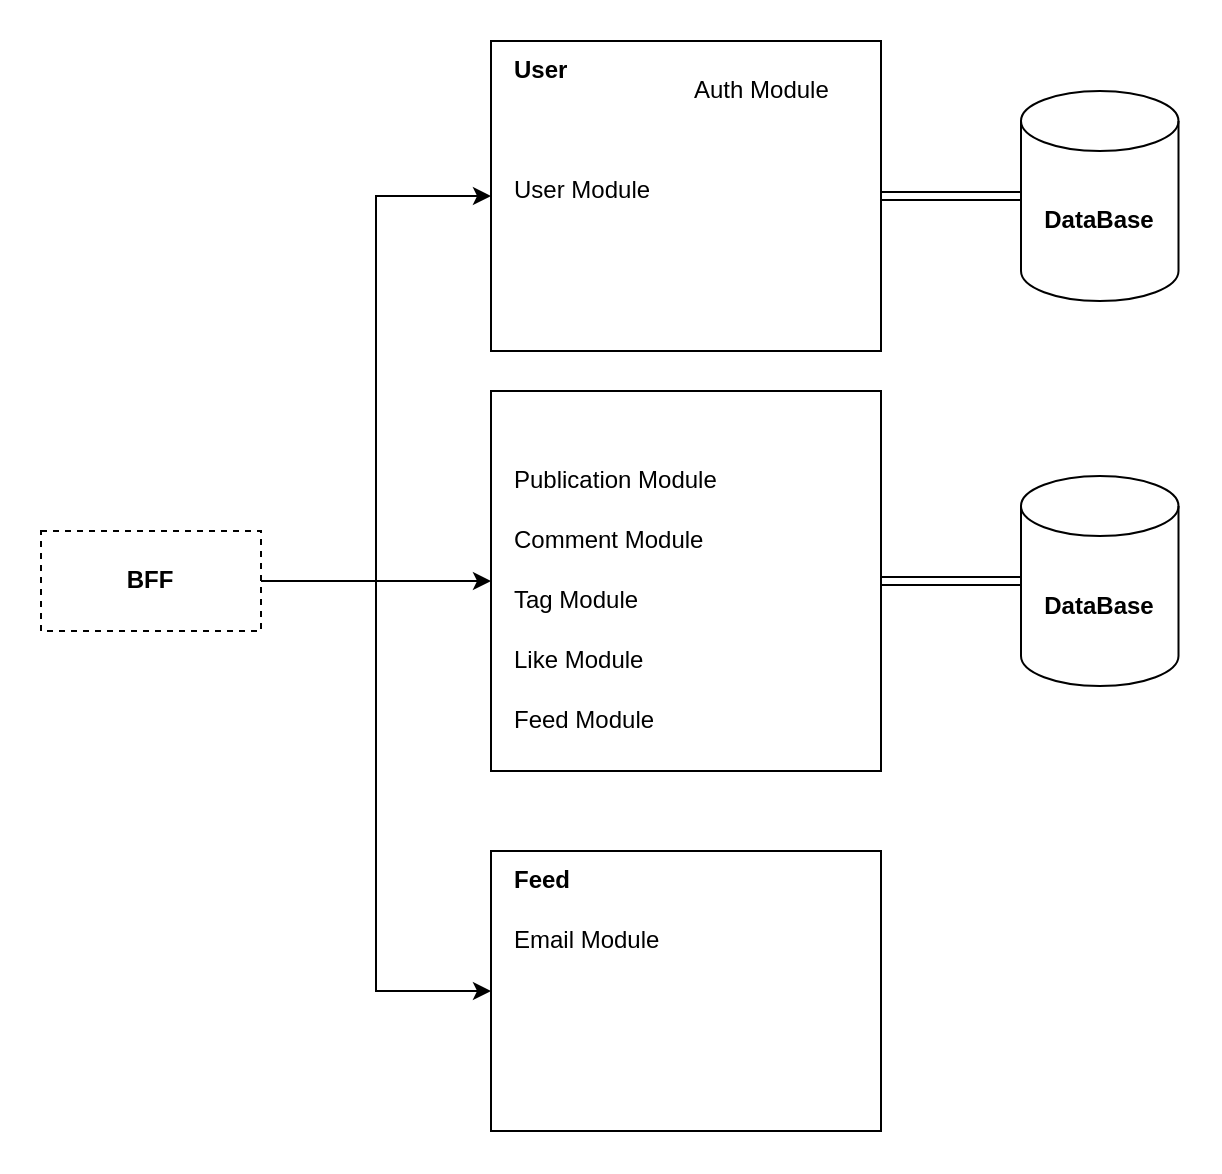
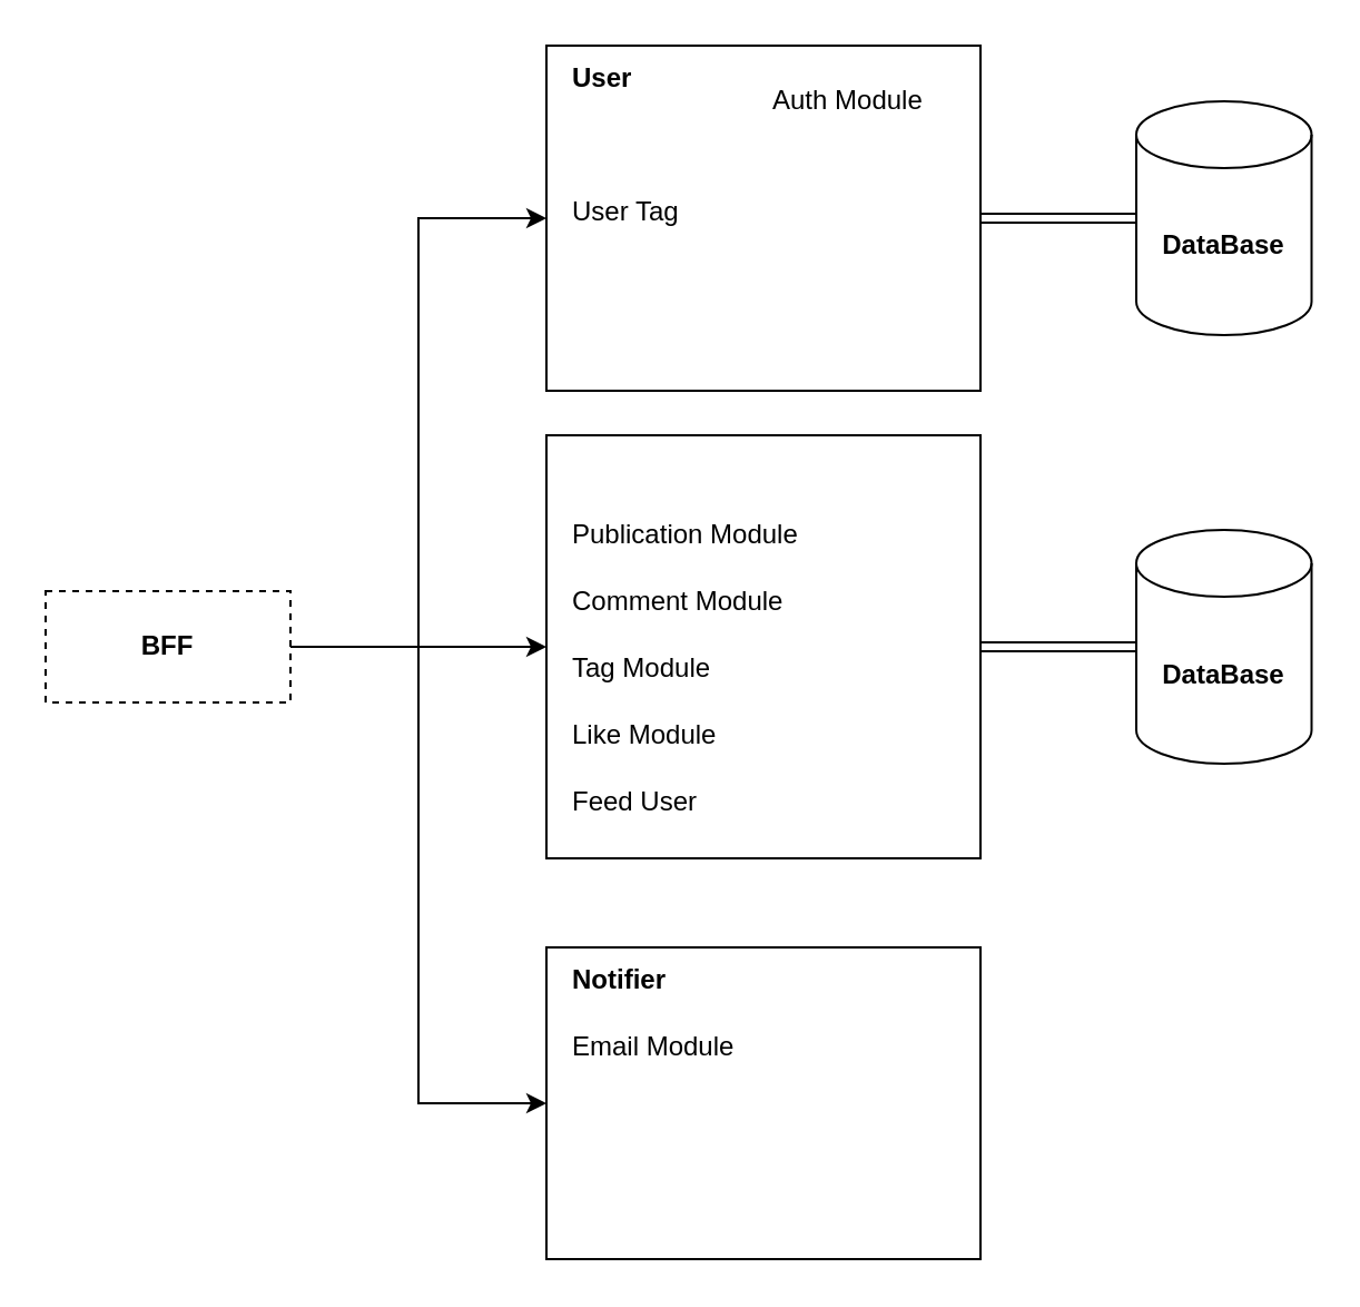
  <mxCell id="0" />
  <mxCell id="1" parent="0" />
  <mxCell id="2" value="" style="edgeStyle=orthogonalEdgeStyle;rounded=0;orthogonalLoop=1;jettySize=auto;html=1;entryX=0;entryY=0.5;entryDx=0;entryDy=0;" edge="1" parent="1" source="5" target="7"><mxGeometry relative="1" as="geometry" /></mxCell>
  <mxCell id="3" style="edgeStyle=orthogonalEdgeStyle;rounded=0;orthogonalLoop=1;jettySize=auto;html=1;" edge="1" parent="1" source="5" target="9"><mxGeometry relative="1" as="geometry" /></mxCell>
  <mxCell id="4" style="edgeStyle=orthogonalEdgeStyle;rounded=0;orthogonalLoop=1;jettySize=auto;html=1;entryX=0;entryY=0.5;entryDx=0;entryDy=0;" edge="1" parent="1" source="5" target="10"><mxGeometry relative="1" as="geometry" /></mxCell>
  <mxCell id="5" value="BFF" style="html=1;whiteSpace=wrap;fontStyle=1;dashed=1;" vertex="1" parent="1"><mxGeometry x="20" y="265" width="110" height="50" as="geometry" /></mxCell>
  <mxCell id="6" style="edgeStyle=orthogonalEdgeStyle;rounded=1;orthogonalLoop=1;jettySize=auto;html=1;entryX=0;entryY=0.5;entryDx=0;entryDy=0;entryPerimeter=0;shape=link;" edge="1" parent="1" source="7" target="11"><mxGeometry relative="1" as="geometry" /></mxCell>
  <mxCell id="7" value="" style="html=1;whiteSpace=wrap;" vertex="1" parent="1"><mxGeometry x="245" y="20" width="195" height="155" as="geometry" /></mxCell>
  <mxCell id="8" style="edgeStyle=orthogonalEdgeStyle;rounded=0;orthogonalLoop=1;jettySize=auto;html=1;shape=link;" edge="1" parent="1" source="9" target="22"><mxGeometry relative="1" as="geometry" /></mxCell>
  <mxCell id="9" value="" style="html=1;whiteSpace=wrap;" vertex="1" parent="1"><mxGeometry x="245" y="195" width="195" height="190" as="geometry" /></mxCell>
  <mxCell id="10" value="" style="html=1;whiteSpace=wrap;" vertex="1" parent="1"><mxGeometry x="245" y="425" width="195" height="140" as="geometry" /></mxCell>
  <mxCell id="11" value="DataBase" style="shape=cylinder3;whiteSpace=wrap;html=1;boundedLbl=1;backgroundOutline=1;size=15;fontStyle=1" vertex="1" parent="1"><mxGeometry x="510" y="45" width="78.75" height="105" as="geometry" /></mxCell>
  <mxCell id="12" value="Auth Module" style="text;html=1;align=left;verticalAlign=middle;resizable=0;points=[];autosize=1;strokeColor=none;fillColor=none;" vertex="1" parent="1"><mxGeometry x="345" y="30" width="90" height="30" as="geometry" /></mxCell>
  <mxCell id="13" value="User" style="text;html=1;align=left;verticalAlign=middle;resizable=0;points=[];autosize=1;strokeColor=none;fillColor=none;fontStyle=1" vertex="1" parent="1"><mxGeometry x="255" y="20" width="50" height="30" as="geometry" /></mxCell>
- <mxCell id="14" value="User Module" style="text;html=1;align=left;verticalAlign=middle;resizable=0;points=[];autosize=1;strokeColor=none;fillColor=none;" vertex="1" parent="1"><mxGeometry x="255" y="80" width="90" height="30" as="geometry" /></mxCell>
+ <mxCell id="14" value="User Tag" style="text;html=1;align=left;verticalAlign=middle;resizable=0;points=[];autosize=1;strokeColor=none;fillColor=none;" vertex="1" parent="1"><mxGeometry x="255" y="80" width="90" height="30" as="geometry" /></mxCell>
  <mxCell id="15" value="Publication Module" style="text;html=1;align=left;verticalAlign=middle;resizable=0;points=[];autosize=1;strokeColor=none;fillColor=none;" vertex="1" parent="1"><mxGeometry x="255" y="225" width="120" height="30" as="geometry" /></mxCell>
  <mxCell id="16" value="Comment Module" style="text;html=1;align=left;verticalAlign=middle;resizable=0;points=[];autosize=1;strokeColor=none;fillColor=none;" vertex="1" parent="1"><mxGeometry x="255" y="255" width="120" height="30" as="geometry" /></mxCell>
  <mxCell id="17" value="Tag Module" style="text;html=1;align=left;verticalAlign=middle;resizable=0;points=[];autosize=1;strokeColor=none;fillColor=none;" vertex="1" parent="1"><mxGeometry x="255" y="285" width="90" height="30" as="geometry" /></mxCell>
  <mxCell id="18" value="Like Module" style="text;html=1;align=left;verticalAlign=middle;resizable=0;points=[];autosize=1;strokeColor=none;fillColor=none;" vertex="1" parent="1"><mxGeometry x="255" y="315" width="90" height="30" as="geometry" /></mxCell>
- <mxCell id="19" value="Feed Module" style="text;html=1;align=left;verticalAlign=middle;resizable=0;points=[];autosize=1;strokeColor=none;fillColor=none;" vertex="1" parent="1"><mxGeometry x="255" y="345" width="90" height="30" as="geometry" /></mxCell>
- <mxCell id="20" value="Feed" style="text;html=1;align=left;verticalAlign=middle;resizable=0;points=[];autosize=1;strokeColor=none;fillColor=none;fontStyle=1" vertex="1" parent="1"><mxGeometry x="255" y="425" width="70" height="30" as="geometry" /></mxCell>
+ <mxCell id="19" value="Feed User" style="text;html=1;align=left;verticalAlign=middle;resizable=0;points=[];autosize=1;strokeColor=none;fillColor=none;" vertex="1" parent="1"><mxGeometry x="255" y="345" width="90" height="30" as="geometry" /></mxCell>
+ <mxCell id="20" value="Notifier" style="text;html=1;align=left;verticalAlign=middle;resizable=0;points=[];autosize=1;strokeColor=none;fillColor=none;fontStyle=1" vertex="1" parent="1"><mxGeometry x="255" y="425" width="70" height="30" as="geometry" /></mxCell>
  <mxCell id="21" value="Email Module" style="text;html=1;align=left;verticalAlign=middle;resizable=0;points=[];autosize=1;strokeColor=none;fillColor=none;" vertex="1" parent="1"><mxGeometry x="255" y="455" width="100" height="30" as="geometry" /></mxCell>
  <mxCell id="22" value="DataBase" style="shape=cylinder3;whiteSpace=wrap;html=1;boundedLbl=1;backgroundOutline=1;size=15;fontStyle=1" vertex="1" parent="1"><mxGeometry x="510" y="237.5" width="78.75" height="105" as="geometry" /></mxCell>
